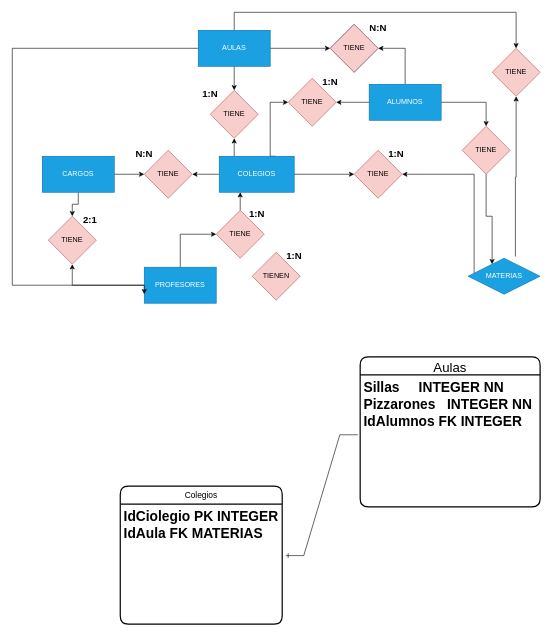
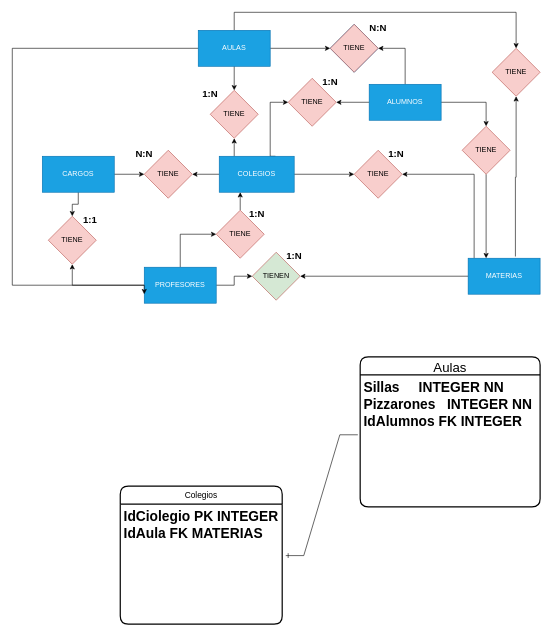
  <mxCell id="0" />
  <mxCell id="1" parent="0" />
  <mxCell id="2" value="" style="edgeStyle=orthogonalEdgeStyle;rounded=0;orthogonalLoop=1;jettySize=auto;html=1;" edge="1" parent="1" source="6" target="28"><mxGeometry relative="1" as="geometry" /></mxCell>
  <mxCell id="3" value="" style="edgeStyle=orthogonalEdgeStyle;rounded=0;orthogonalLoop=1;jettySize=auto;html=1;" edge="1" parent="1" source="6" target="29"><mxGeometry relative="1" as="geometry" /></mxCell>
  <mxCell id="4" value="" style="edgeStyle=orthogonalEdgeStyle;rounded=0;orthogonalLoop=1;jettySize=auto;html=1;fontSize=16;entryX=0.5;entryY=1;entryDx=0;entryDy=0;" edge="1" parent="1" source="6" target="32"><mxGeometry relative="1" as="geometry"><Array as="points"><mxPoint x="390" y="240" /><mxPoint x="390" y="240" /></Array></mxGeometry></mxCell>
  <mxCell id="5" value="" style="edgeStyle=orthogonalEdgeStyle;rounded=0;orthogonalLoop=1;jettySize=auto;html=1;fontSize=16;entryX=0;entryY=0.5;entryDx=0;entryDy=0;exitX=0;exitY=0.25;exitDx=0;exitDy=0;" edge="1" parent="1" source="6" target="34"><mxGeometry relative="1" as="geometry"><mxPoint x="450" y="210" as="sourcePoint" /><Array as="points"><mxPoint x="450" y="260" /><mxPoint x="450" y="170" /></Array></mxGeometry></mxCell>
  <mxCell id="6" value="COLEGIOS" style="rounded=0;whiteSpace=wrap;html=1;direction=south;fillColor=#1ba1e2;fontColor=#ffffff;strokeColor=#006EAF;" vertex="1" parent="1"><mxGeometry x="365" y="260" width="125" height="60" as="geometry" /></mxCell>
  <mxCell id="7" value="" style="edgeStyle=orthogonalEdgeStyle;rounded=0;orthogonalLoop=1;jettySize=auto;html=1;fontSize=16;" edge="1" parent="1" source="10" target="34"><mxGeometry relative="1" as="geometry" /></mxCell>
  <mxCell id="8" value="" style="edgeStyle=orthogonalEdgeStyle;rounded=0;orthogonalLoop=1;jettySize=auto;html=1;fontSize=16;entryX=1;entryY=0.5;entryDx=0;entryDy=0;" edge="1" parent="1" source="10" target="43"><mxGeometry relative="1" as="geometry" /></mxCell>
  <mxCell id="9" value="" style="edgeStyle=orthogonalEdgeStyle;rounded=0;orthogonalLoop=1;jettySize=auto;html=1;fontSize=16;entryX=0.5;entryY=0;entryDx=0;entryDy=0;" edge="1" parent="1" source="10" target="47"><mxGeometry relative="1" as="geometry"><mxPoint x="780" y="170" as="targetPoint" /></mxGeometry></mxCell>
  <mxCell id="10" value="ALUMNOS" style="rounded=0;whiteSpace=wrap;html=1;fillColor=#1ba1e2;fontColor=#ffffff;strokeColor=#006EAF;" vertex="1" parent="1"><mxGeometry x="615" y="140" width="120" height="60" as="geometry" /></mxCell>
+ <mxCell id="11" value="" style="edgeStyle=orthogonalEdgeStyle;rounded=0;orthogonalLoop=1;jettySize=auto;html=1;exitX=0;exitY=0.5;exitDx=0;exitDy=0;" edge="1" parent="1" source="14" target="27"><mxGeometry relative="1" as="geometry"><mxPoint x="170" y="329.999" as="sourcePoint" /></mxGeometry></mxCell>
  <mxCell id="12" value="" style="edgeStyle=orthogonalEdgeStyle;rounded=0;orthogonalLoop=1;jettySize=auto;html=1;" edge="1" parent="1" source="14" target="28"><mxGeometry relative="1" as="geometry"><Array as="points"><mxPoint x="790" y="290" /></Array></mxGeometry></mxCell>
  <mxCell id="13" value="" style="edgeStyle=orthogonalEdgeStyle;rounded=0;orthogonalLoop=1;jettySize=auto;html=1;fontSize=16;entryX=0.5;entryY=1;entryDx=0;entryDy=0;exitX=0.657;exitY=-0.048;exitDx=0;exitDy=0;exitPerimeter=0;" edge="1" parent="1" source="14" target="45"><mxGeometry relative="1" as="geometry"><mxPoint x="770" y="460" as="targetPoint" /></mxGeometry></mxCell>
- <mxCell id="14" value="MATERIAS" style="rhombus;whiteSpace=wrap;html=1;fillColor=#1ba1e2;fontColor=#ffffff;strokeColor=#006EAF;" vertex="1" parent="1"><mxGeometry x="780" y="430" width="120" height="60" as="geometry" /></mxCell>
+ <mxCell id="14" value="MATERIAS" style="rounded=0;whiteSpace=wrap;html=1;fillColor=#1ba1e2;fontColor=#ffffff;strokeColor=#006EAF;" vertex="1" parent="1"><mxGeometry x="780" y="430" width="120" height="60" as="geometry" /></mxCell>
+ <mxCell id="15" value="" style="edgeStyle=orthogonalEdgeStyle;rounded=0;orthogonalLoop=1;jettySize=auto;html=1;" edge="1" parent="1" source="18" target="27"><mxGeometry relative="1" as="geometry" /></mxCell>
  <mxCell id="16" value="" style="edgeStyle=orthogonalEdgeStyle;rounded=0;orthogonalLoop=1;jettySize=auto;html=1;fontSize=16;entryX=0.5;entryY=1;entryDx=0;entryDy=0;" edge="1" parent="1" source="18" target="33"><mxGeometry relative="1" as="geometry" /></mxCell>
  <mxCell id="17" value="" style="edgeStyle=orthogonalEdgeStyle;rounded=0;orthogonalLoop=1;jettySize=auto;html=1;fontSize=16;entryX=0;entryY=0.5;entryDx=0;entryDy=0;" edge="1" parent="1" source="18" target="38"><mxGeometry relative="1" as="geometry" /></mxCell>
  <mxCell id="18" value="PROFESORES" style="rounded=0;whiteSpace=wrap;html=1;fillColor=#1ba1e2;fontColor=#ffffff;strokeColor=#006EAF;" vertex="1" parent="1"><mxGeometry x="240" y="445" width="120" height="60" as="geometry" /></mxCell>
  <mxCell id="19" value="" style="edgeStyle=orthogonalEdgeStyle;rounded=0;orthogonalLoop=1;jettySize=auto;html=1;fontSize=16;" edge="1" parent="1" source="23" target="32"><mxGeometry relative="1" as="geometry" /></mxCell>
  <mxCell id="20" value="" style="edgeStyle=orthogonalEdgeStyle;rounded=0;orthogonalLoop=1;jettySize=auto;html=1;fontSize=16;" edge="1" parent="1" source="23" target="42"><mxGeometry relative="1" as="geometry" /></mxCell>
  <mxCell id="21" value="" style="edgeStyle=orthogonalEdgeStyle;rounded=0;orthogonalLoop=1;jettySize=auto;html=1;fontSize=16;entryX=0.5;entryY=0;entryDx=0;entryDy=0;" edge="1" parent="1" source="23" target="45"><mxGeometry relative="1" as="geometry"><mxPoint x="390" y="-60" as="targetPoint" /><Array as="points"><mxPoint x="390" y="20" /><mxPoint x="860" y="20" /></Array></mxGeometry></mxCell>
  <mxCell id="22" value="" style="edgeStyle=orthogonalEdgeStyle;rounded=0;orthogonalLoop=1;jettySize=auto;html=1;fontSize=22;fontColor=#000000;entryX=0;entryY=0.75;entryDx=0;entryDy=0;" edge="1" parent="1" source="23" target="18"><mxGeometry relative="1" as="geometry"><mxPoint x="-20" y="460" as="targetPoint" /><Array as="points"><mxPoint x="20" y="80" /><mxPoint x="20" y="475" /></Array></mxGeometry></mxCell>
  <mxCell id="23" value="AULAS" style="rounded=0;whiteSpace=wrap;html=1;fillColor=#1ba1e2;fontColor=#ffffff;strokeColor=#006EAF;" vertex="1" parent="1"><mxGeometry x="330" y="50" width="120" height="60" as="geometry" /></mxCell>
  <mxCell id="24" value="" style="edgeStyle=orthogonalEdgeStyle;rounded=0;orthogonalLoop=1;jettySize=auto;html=1;" edge="1" parent="1" source="26" target="29"><mxGeometry relative="1" as="geometry" /></mxCell>
  <mxCell id="25" value="" style="edgeStyle=orthogonalEdgeStyle;rounded=0;orthogonalLoop=1;jettySize=auto;html=1;fontSize=16;" edge="1" parent="1" source="26" target="33"><mxGeometry relative="1" as="geometry" /></mxCell>
  <mxCell id="26" value="CARGOS" style="rounded=0;whiteSpace=wrap;html=1;fillColor=#1ba1e2;fontColor=#ffffff;strokeColor=#006EAF;" vertex="1" parent="1"><mxGeometry x="70" y="260" width="120" height="60" as="geometry" /></mxCell>
- <mxCell id="27" value="TIENEN" style="rhombus;whiteSpace=wrap;html=1;rounded=0;fillColor=#f8cecc;strokeColor=#b85450;" vertex="1" parent="1"><mxGeometry x="420" y="420" width="80" height="80" as="geometry" /></mxCell>
+ <mxCell id="27" value="TIENEN" style="rhombus;whiteSpace=wrap;html=1;rounded=0;fillColor=#d5e8d4;strokeColor=#b85450;" vertex="1" parent="1"><mxGeometry x="420" y="420" width="80" height="80" as="geometry" /></mxCell>
  <mxCell id="28" value="TIENE" style="rhombus;whiteSpace=wrap;html=1;rounded=0;fillColor=#f8cecc;strokeColor=#b85450;" vertex="1" parent="1"><mxGeometry x="590" y="250" width="80" height="80" as="geometry" /></mxCell>
  <mxCell id="29" value="TIENE&lt;br&gt;" style="rhombus;whiteSpace=wrap;html=1;rounded=0;fillColor=#f8cecc;strokeColor=#b85450;" vertex="1" parent="1"><mxGeometry x="240" y="250" width="80" height="80" as="geometry" /></mxCell>
  <mxCell id="30" value="&lt;b&gt;&lt;font style=&quot;font-size: 16px&quot;&gt;1:N&lt;/font&gt;&lt;/b&gt;" style="text;html=1;strokeColor=none;fillColor=none;align=center;verticalAlign=middle;whiteSpace=wrap;rounded=0;" vertex="1" parent="1"><mxGeometry x="320" y="140" width="60" height="30" as="geometry" /></mxCell>
  <mxCell id="31" value="&lt;b&gt;&lt;font style=&quot;font-size: 16px&quot;&gt;1:N&lt;/font&gt;&lt;/b&gt;" style="text;html=1;strokeColor=none;fillColor=none;align=center;verticalAlign=middle;whiteSpace=wrap;rounded=0;" vertex="1" parent="1"><mxGeometry x="520" y="120" width="60" height="30" as="geometry" /></mxCell>
  <mxCell id="32" value="TIENE" style="rhombus;whiteSpace=wrap;html=1;rounded=0;fillColor=#f8cecc;strokeColor=#b85450;" vertex="1" parent="1"><mxGeometry x="350" y="150" width="80" height="80" as="geometry" /></mxCell>
  <mxCell id="33" value="TIENE&lt;br&gt;" style="rhombus;whiteSpace=wrap;html=1;rounded=0;fillColor=#f8cecc;strokeColor=#b85450;" vertex="1" parent="1"><mxGeometry x="80" y="360" width="80" height="80" as="geometry" /></mxCell>
  <mxCell id="34" value="TIENE&lt;br&gt;" style="rhombus;whiteSpace=wrap;html=1;rounded=0;fillColor=#f8cecc;strokeColor=#b85450;" vertex="1" parent="1"><mxGeometry x="480" y="130" width="80" height="80" as="geometry" /></mxCell>
  <mxCell id="35" value="&lt;b&gt;&lt;font style=&quot;font-size: 16px&quot;&gt;1:N&lt;/font&gt;&lt;/b&gt;" style="text;html=1;strokeColor=none;fillColor=none;align=center;verticalAlign=middle;whiteSpace=wrap;rounded=0;" vertex="1" parent="1"><mxGeometry x="630" y="240" width="60" height="30" as="geometry" /></mxCell>
  <mxCell id="36" value="&lt;b&gt;&lt;font style=&quot;font-size: 16px&quot;&gt;1:N&lt;/font&gt;&lt;/b&gt;" style="text;html=1;strokeColor=none;fillColor=none;align=center;verticalAlign=middle;whiteSpace=wrap;rounded=0;" vertex="1" parent="1"><mxGeometry x="460" y="410" width="60" height="30" as="geometry" /></mxCell>
  <mxCell id="37" style="edgeStyle=orthogonalEdgeStyle;rounded=0;orthogonalLoop=1;jettySize=auto;html=1;fontSize=16;" edge="1" parent="1" source="38"><mxGeometry relative="1" as="geometry"><mxPoint x="400" y="320" as="targetPoint" /></mxGeometry></mxCell>
  <mxCell id="38" value="TIENE" style="rhombus;whiteSpace=wrap;html=1;rounded=0;fillColor=#f8cecc;strokeColor=#b85450;" vertex="1" parent="1"><mxGeometry x="360" y="350" width="80" height="80" as="geometry" /></mxCell>
  <mxCell id="39" value="&lt;b&gt;&lt;font style=&quot;font-size: 16px&quot;&gt;1:N&lt;/font&gt;&lt;/b&gt;" style="text;html=1;strokeColor=none;fillColor=none;align=center;verticalAlign=middle;whiteSpace=wrap;rounded=0;" vertex="1" parent="1"><mxGeometry x="397.5" y="340" width="60" height="30" as="geometry" /></mxCell>
- <mxCell id="40" value="&lt;b&gt;&lt;font style=&quot;font-size: 16px&quot;&gt;2:1&lt;/font&gt;&lt;/b&gt;" style="text;html=1;strokeColor=none;fillColor=none;align=center;verticalAlign=middle;whiteSpace=wrap;rounded=0;" vertex="1" parent="1"><mxGeometry x="120" y="350" width="60" height="30" as="geometry" /></mxCell>
+ <mxCell id="40" value="&lt;b&gt;&lt;font style=&quot;font-size: 16px&quot;&gt;1:1&lt;/font&gt;&lt;/b&gt;" style="text;html=1;strokeColor=none;fillColor=none;align=center;verticalAlign=middle;whiteSpace=wrap;rounded=0;" vertex="1" parent="1"><mxGeometry x="120" y="350" width="60" height="30" as="geometry" /></mxCell>
  <mxCell id="41" value="&lt;b&gt;&lt;font style=&quot;font-size: 16px&quot;&gt;N:N&lt;/font&gt;&lt;/b&gt;" style="text;html=1;strokeColor=none;fillColor=none;align=center;verticalAlign=middle;whiteSpace=wrap;rounded=0;" vertex="1" parent="1"><mxGeometry x="210" y="240" width="60" height="30" as="geometry" /></mxCell>
  <mxCell id="42" value="" style="rhombus;whiteSpace=wrap;html=1;fillColor=#1ba1e2;strokeColor=#006EAF;fontColor=#ffffff;rounded=0;" vertex="1" parent="1"><mxGeometry x="550" y="40" width="80" height="80" as="geometry" /></mxCell>
  <mxCell id="43" value="TIENE&lt;br&gt;" style="rhombus;whiteSpace=wrap;html=1;rounded=0;fillColor=#f8cecc;strokeColor=#b85450;" vertex="1" parent="1"><mxGeometry x="550" y="40" width="80" height="80" as="geometry" /></mxCell>
  <mxCell id="44" value="&lt;b&gt;&lt;font style=&quot;font-size: 16px&quot;&gt;N:N&lt;/font&gt;&lt;/b&gt;" style="text;html=1;strokeColor=none;fillColor=none;align=center;verticalAlign=middle;whiteSpace=wrap;rounded=0;" vertex="1" parent="1"><mxGeometry x="600" y="30" width="60" height="30" as="geometry" /></mxCell>
  <mxCell id="45" value="TIENE&lt;br&gt;" style="rhombus;whiteSpace=wrap;html=1;rounded=0;fillColor=#f8cecc;strokeColor=#b85450;" vertex="1" parent="1"><mxGeometry x="820" y="80" width="80" height="80" as="geometry" /></mxCell>
  <mxCell id="46" value="" style="edgeStyle=orthogonalEdgeStyle;rounded=0;orthogonalLoop=1;jettySize=auto;html=1;fontSize=16;entryX=0.25;entryY=0;entryDx=0;entryDy=0;" edge="1" parent="1" source="47" target="14"><mxGeometry relative="1" as="geometry"><mxPoint x="810" y="390" as="targetPoint" /></mxGeometry></mxCell>
  <mxCell id="47" value="TIENE&lt;br&gt;" style="rhombus;whiteSpace=wrap;html=1;rounded=0;fillColor=#f8cecc;strokeColor=#b85450;" vertex="1" parent="1"><mxGeometry x="770" y="210" width="80" height="80" as="geometry" /></mxCell>
  <mxCell id="48" value="Colegios" style="swimlane;childLayout=stackLayout;horizontal=1;startSize=30;horizontalStack=0;rounded=1;fontSize=14;fontStyle=0;strokeWidth=2;resizeParent=0;resizeLast=1;shadow=0;dashed=0;align=center;" vertex="1" parent="1"><mxGeometry x="200" y="810" width="270" height="230" as="geometry" /></mxCell>
  <mxCell id="49" value="IdCiolegio PK INTEGER&#10;IdAula FK MATERIAS" style="align=left;strokeColor=none;fillColor=none;spacingLeft=4;fontSize=23;verticalAlign=top;resizable=0;rotatable=0;part=1;fontColor=#000000;fontStyle=1" vertex="1" parent="48"><mxGeometry y="30" width="270" height="200" as="geometry" /></mxCell>
  <mxCell id="50" value="Aulas" style="swimlane;childLayout=stackLayout;horizontal=1;startSize=30;horizontalStack=0;rounded=1;fontSize=22;fontStyle=0;strokeWidth=2;resizeParent=0;resizeLast=1;shadow=0;dashed=0;align=center;" vertex="1" parent="1"><mxGeometry x="600" y="594.5" width="300" height="250" as="geometry" /></mxCell>
  <mxCell id="51" value="Sillas     INTEGER NN &#10;Pizzarones   INTEGER NN&#10;IdAlumnos FK INTEGER" style="align=left;strokeColor=none;fillColor=none;spacingLeft=4;fontSize=23;verticalAlign=top;resizable=0;rotatable=0;part=1;fontColor=#000000;fontStyle=1" vertex="1" parent="50"><mxGeometry y="30" width="300" height="220" as="geometry" /></mxCell>
  <mxCell id="52" value="" style="edgeStyle=entityRelationEdgeStyle;fontSize=12;html=1;endArrow=ERone;endFill=1;rounded=0;fontColor=#000000;entryX=1.022;entryY=0.429;entryDx=0;entryDy=0;entryPerimeter=0;exitX=-0.013;exitY=0.454;exitDx=0;exitDy=0;exitPerimeter=0;" edge="1" parent="1" source="51" target="49"><mxGeometry width="100" height="100" relative="1" as="geometry"><mxPoint x="390" y="690" as="sourcePoint" /><mxPoint x="490" y="590" as="targetPoint" /></mxGeometry></mxCell>
